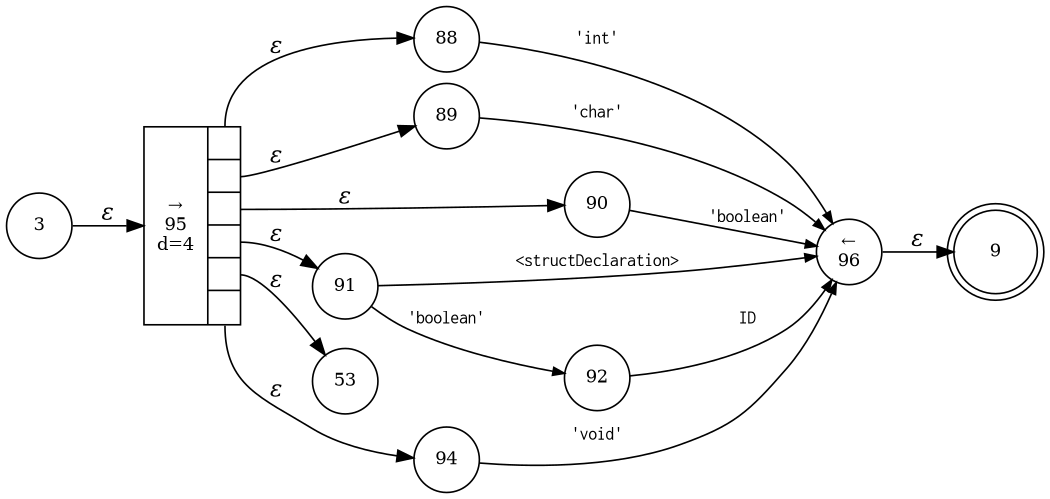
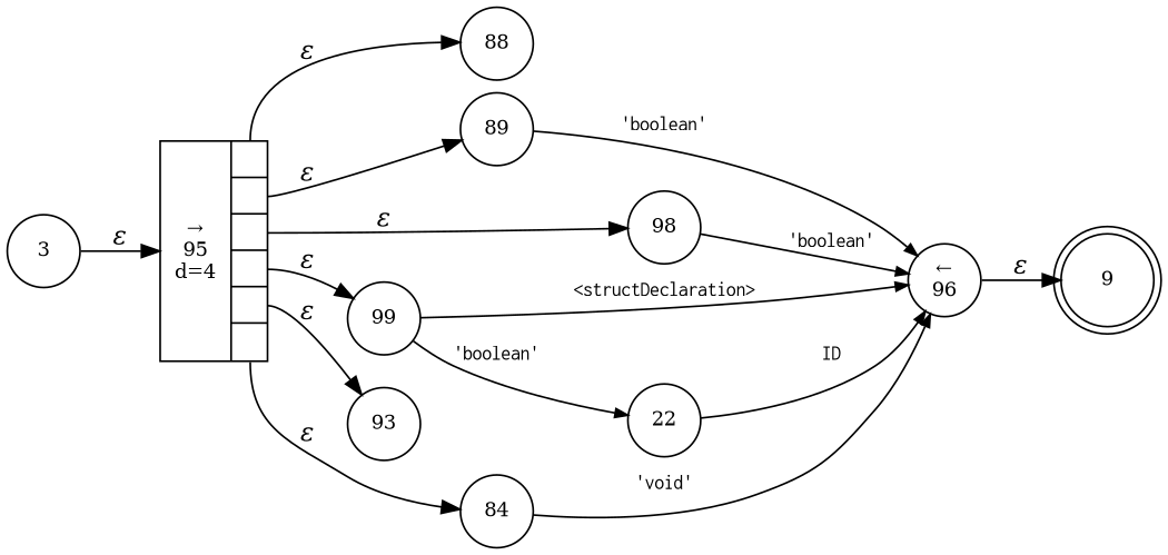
  digraph {
    rankdir=LR
    node [fixedsize=true fontsize=11 shape=circle peripheries=1]
    edge [fontname="Times-Italic"]
    n1 [label=9 shape=doublecircle width=.6 peripheries=""]
    n2 [label="&larr;\n96" width=.55]
    n3 [label=3 width=.55]
    n4 [fixedsize=false label="{&rarr;\n95\nd=4|{<p0>|<p1>|<p2>|<p3>|<p4>|<p5>}}" shape=record]
    n5 [label=88 width=.55]
    n6 [label=89 width=.55]
-   n7 [label=90 width=.55]
-   n8 [label=91 width=.55]
-   n9 [label=53 width=.55]
-   n10 [label=94 width=.55]
-   n11 [label=92 width=.55]
+   n7 [label=98 width=.55]
+   n8 [label=99 width=.55]
+   n9 [label=93 width=.55]
+   n10 [label=84 width=.55]
+   n11 [label=22 width=.55]
    n2 -> n1 [label="&epsilon;"]
    n3 -> n4 [label="&epsilon;"]
    n4 -> n5 [label="&epsilon;" tailport=p0]
    n4 -> n6 [label="&epsilon;" tailport=p1]
    n4 -> n7 [label="&epsilon;" tailport=p2]
    n4 -> n8 [label="&epsilon;" tailport=p3]
    n4 -> n9 [label="&epsilon;" tailport=p4]
    n4 -> n10 [label="&epsilon;" tailport=p5]
-   n5 -> n2 [arrowhead=normal arrowsize=.7 fontname=Courier fontsize=11 label="'int'"]
-   n6 -> n2 [arrowhead=normal arrowsize=.7 fontname=Courier fontsize=11 label="'char'"]
+   n6 -> n2 [arrowhead=normal arrowsize=.7 fontname=Courier fontsize=11 label="'boolean'"]
    n7 -> n2 [arrowhead=normal arrowsize=.7 fontname=Courier fontsize=11 label="'boolean'"]
    n8 -> n2 [arrowhead=normal arrowsize=.7 fontname=Courier fontsize=11 label="<structDeclaration>"]
    n8 -> n11 [arrowhead=normal arrowsize=.7 fontname=Courier fontsize=11 label="'boolean'"]
    n10 -> n2 [arrowhead=normal arrowsize=.7 fontname=Courier fontsize=11 label="'void'"]
    n11 -> n2 [arrowhead=normal arrowsize=.7 fontname=Courier fontsize=11 label=ID]
  }
